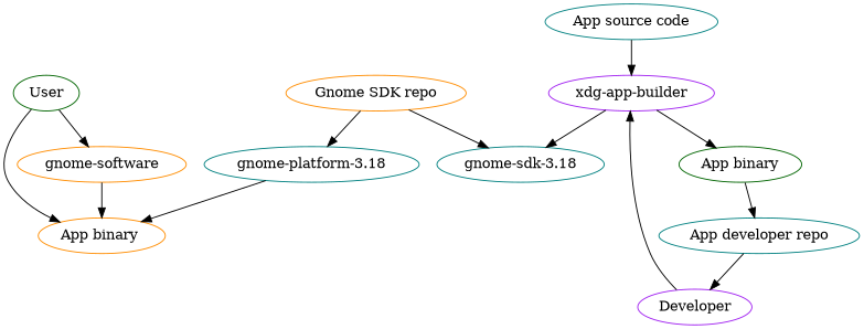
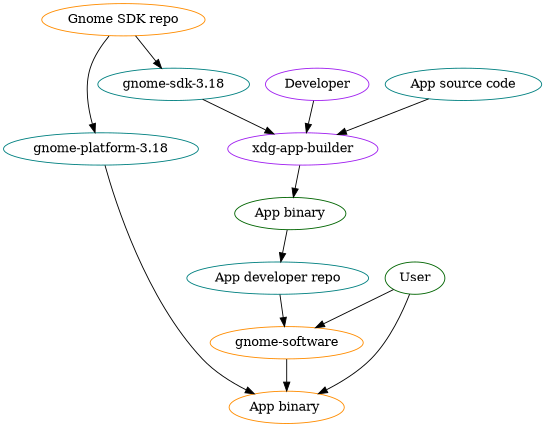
  digraph {
    node [color=teal]
    "Gnome SDK repo" [color=darkorange]
    "gnome-platform-3.18"
    "gnome-sdk-3.18"
    "App binary " [color=darkorange]
    "xdg-app-builder" [color=purple]
    "App binary" [color=darkgreen]
    Developer [color=purple]
    "App source code"
    "App developer repo"
    "gnome-software" [color=darkorange]
    User [color=darkgreen]
    "Gnome SDK repo" -> "gnome-platform-3.18"
    "Gnome SDK repo" -> "gnome-sdk-3.18"
    "gnome-platform-3.18" -> "App binary "
-   "xdg-app-builder" -> "gnome-sdk-3.18"
+   "gnome-sdk-3.18" -> "xdg-app-builder"
    "xdg-app-builder" -> "App binary"
    "App binary" -> "App developer repo"
    Developer -> "xdg-app-builder"
    "App source code" -> "xdg-app-builder"
-   "App developer repo" -> Developer
+   "App developer repo" -> "gnome-software"
    "gnome-software" -> "App binary "
    User -> "App binary "
    User -> "gnome-software"
  }
